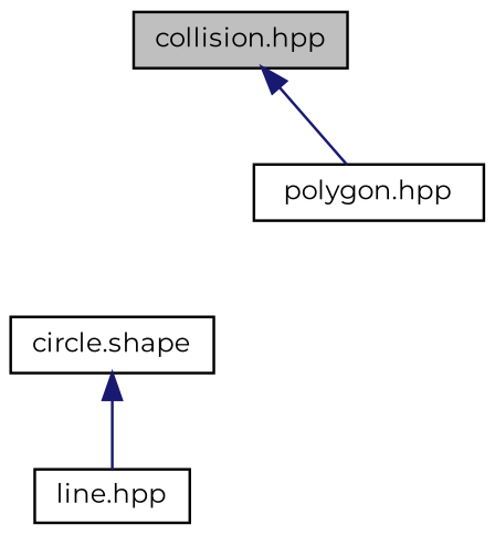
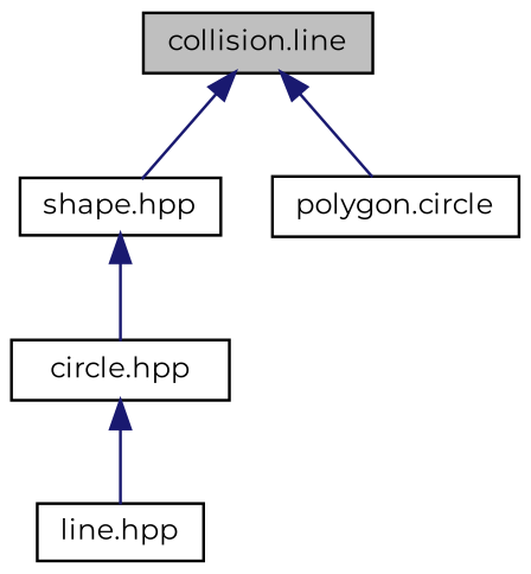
  digraph {
    fontname=Montserrat
    node [color=black fillcolor=white fontname=Montserrat fontsize=10 shape=record style=filled]
    edge [color=midnightblue dir=back fontname=Montserrat fontsize=10 labelfontname=Helvetica labelfontsize=10 style=solid]
-   n1 [fillcolor=grey75 fontcolor=black height=0.2 label="collision.hpp" width=0.4]
-   n3 [height=0.2 label="polygon.hpp" width=0.4]
-   n4 [height=0.2 label="circle.shape" width=0.4]
+   n1 [fillcolor=grey75 fontcolor=black height=0.2 label="collision.line" width=0.4]
+   n2 [height=0.2 label="shape.hpp" width=0.4]
+   n3 [height=0.2 label="polygon.circle" width=0.4]
+   n4 [height=0.2 label="circle.hpp" width=0.4]
    n5 [height=0.2 label="line.hpp" width=0.4]
+   n1 -> n2
    n1 -> n3
+   n2 -> n4
    n4 -> n5
  }
